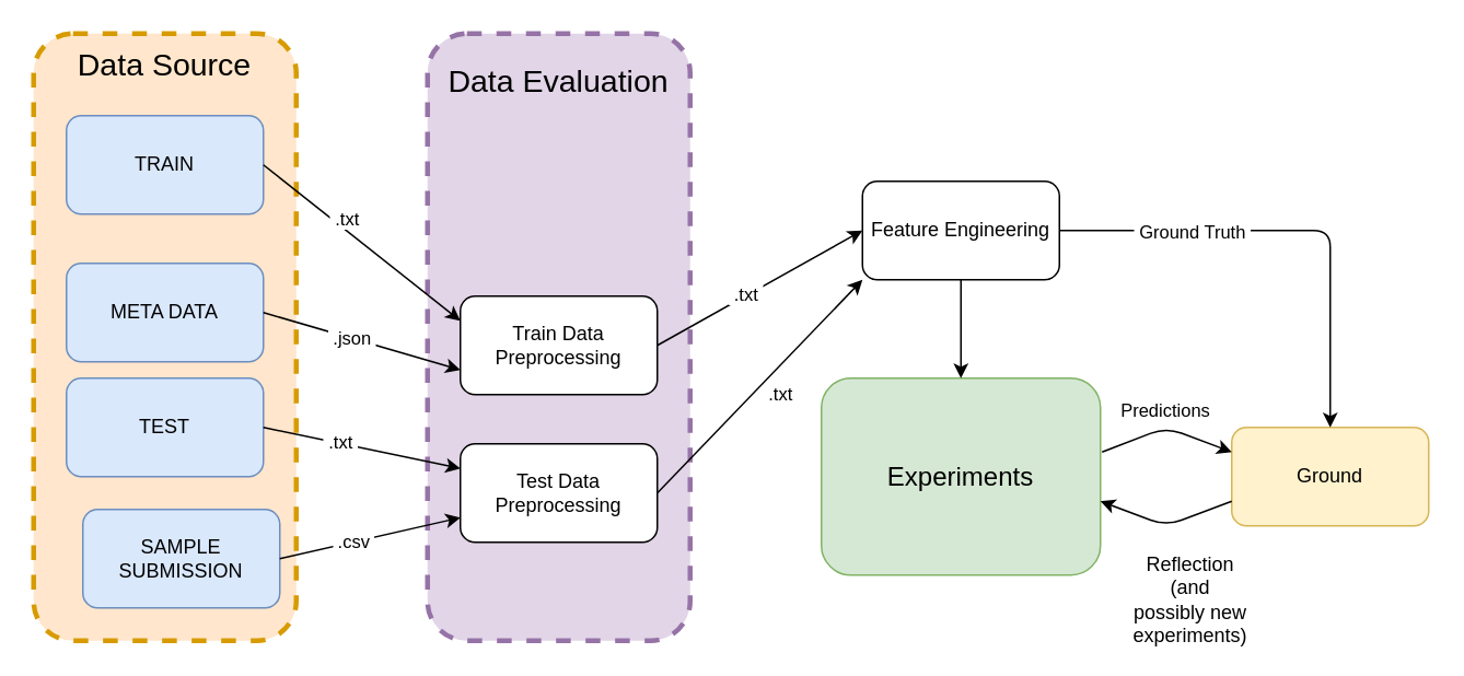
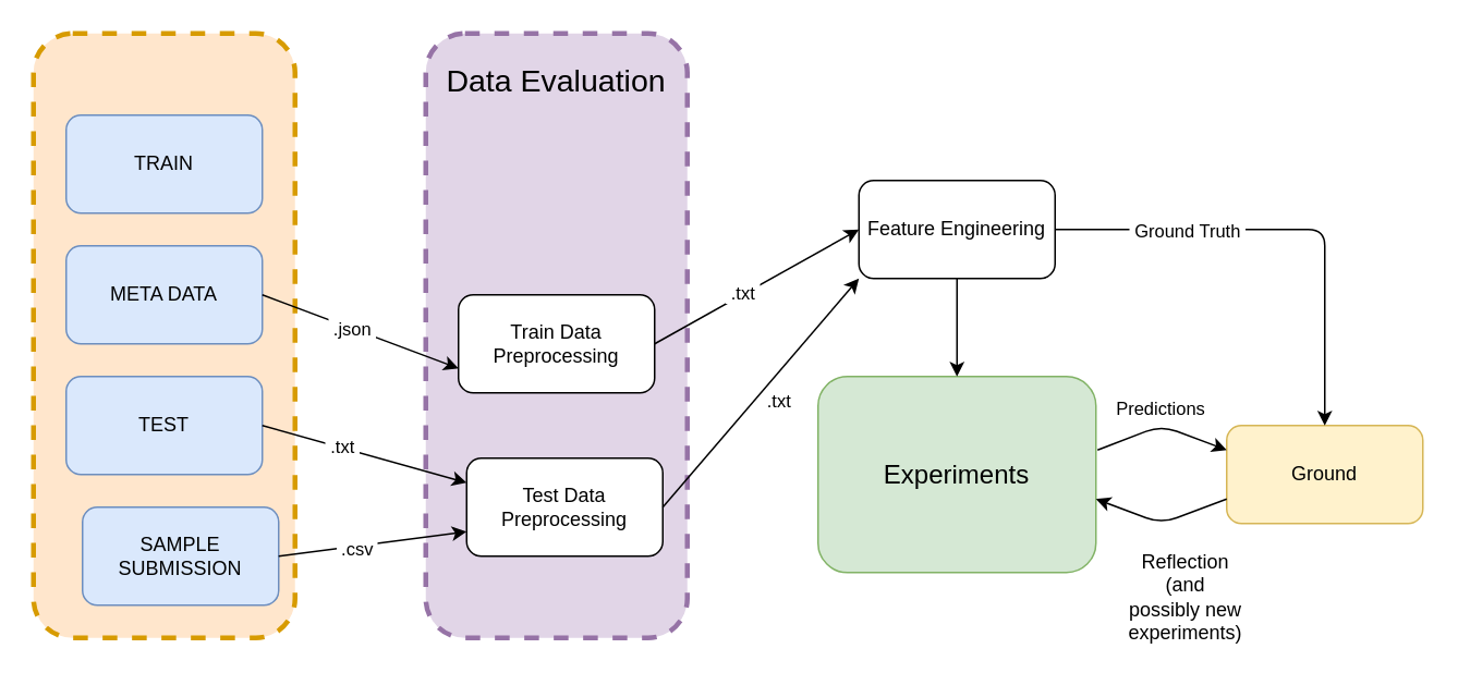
  <mxCell id="0" />
  <mxCell id="1" parent="0" />
  <mxCell id="2" value="" style="rounded=1;whiteSpace=wrap;html=1;dashed=1;fillColor=#e1d5e7;strokeColor=#9673a6;strokeWidth=3;" parent="1" vertex="1"><mxGeometry x="260" y="20" width="160" height="370" as="geometry" /></mxCell>
  <mxCell id="3" value="" style="rounded=1;whiteSpace=wrap;html=1;dashed=1;fillColor=#ffe6cc;strokeColor=#d79b00;strokeWidth=3;" parent="1" vertex="1"><mxGeometry x="20" y="20" width="160" height="370" as="geometry" /></mxCell>
  <mxCell id="4" value="&lt;font style=&quot;font-size: 16px&quot;&gt;Experiments&lt;/font&gt;" style="rounded=1;whiteSpace=wrap;html=1;fillColor=#d5e8d4;strokeColor=#82b366;" parent="1" vertex="1"><mxGeometry x="500" y="230" width="170" height="120" as="geometry" /></mxCell>
  <mxCell id="5" value="TRAIN" style="rounded=1;whiteSpace=wrap;html=1;fillColor=#dae8fc;strokeColor=#6c8ebf;" parent="1" vertex="1"><mxGeometry x="40" y="70" width="120" height="60" as="geometry" /></mxCell>
  <mxCell id="6" value="TEST" style="rounded=1;whiteSpace=wrap;html=1;fillColor=#dae8fc;strokeColor=#6c8ebf;" parent="1" vertex="1"><mxGeometry x="40" y="230" width="120" height="60" as="geometry" /></mxCell>
- <mxCell id="7" value="META DATA" style="rounded=1;whiteSpace=wrap;html=1;fillColor=#dae8fc;strokeColor=#6c8ebf;" parent="1" vertex="1"><mxGeometry x="40" y="160" width="120" height="60" as="geometry" /></mxCell>
+ <mxCell id="7" value="META DATA" style="rounded=1;whiteSpace=wrap;html=1;fillColor=#dae8fc;strokeColor=#6c8ebf;" parent="1" vertex="1"><mxGeometry x="40" y="150" width="120" height="60" as="geometry" /></mxCell>
  <mxCell id="8" value="SAMPLE SUBMISSION" style="rounded=1;whiteSpace=wrap;html=1;fillColor=#dae8fc;strokeColor=#6c8ebf;" parent="1" vertex="1"><mxGeometry x="50" y="310" width="120" height="60" as="geometry" /></mxCell>
- <mxCell id="9" value="" style="endArrow=classic;html=1;exitX=1;exitY=0.5;exitDx=0;exitDy=0;entryX=0;entryY=0.25;entryDx=0;entryDy=0;" parent="1" source="5" target="11" edge="1"><mxGeometry width="50" height="50" relative="1" as="geometry"><mxPoint x="330" y="260" as="sourcePoint" /><mxPoint x="220" y="100" as="targetPoint" /></mxGeometry></mxCell>
- <mxCell id="10" value="&amp;nbsp;.txt&amp;nbsp;" style="edgeLabel;html=1;align=center;verticalAlign=middle;resizable=0;points=[];" parent="9" vertex="1" connectable="0"><mxGeometry x="-0.378" relative="1" as="geometry"><mxPoint x="12.8" y="2.25" as="offset" /></mxGeometry></mxCell>
  <mxCell id="11" value="Train Data Preprocessing" style="rounded=1;whiteSpace=wrap;html=1;" parent="1" vertex="1"><mxGeometry x="280" y="180" width="120" height="60" as="geometry" /></mxCell>
  <mxCell id="12" value="" style="edgeStyle=orthogonalEdgeStyle;rounded=0;orthogonalLoop=1;jettySize=auto;html=1;" parent="1" source="13" target="4" edge="1"><mxGeometry relative="1" as="geometry" /></mxCell>
  <mxCell id="13" value="Feature Engineering" style="rounded=1;whiteSpace=wrap;html=1;" parent="1" vertex="1"><mxGeometry x="525" y="110" width="120" height="60" as="geometry" /></mxCell>
  <mxCell id="14" value="" style="endArrow=classic;html=1;exitX=1;exitY=0.5;exitDx=0;exitDy=0;entryX=0;entryY=0.5;entryDx=0;entryDy=0;" parent="1" source="11" target="13" edge="1"><mxGeometry width="50" height="50" relative="1" as="geometry"><mxPoint x="360" y="320" as="sourcePoint" /><mxPoint x="410" y="270" as="targetPoint" /></mxGeometry></mxCell>
  <mxCell id="15" value="&amp;nbsp;.txt&amp;nbsp;" style="edgeLabel;html=1;align=center;verticalAlign=middle;resizable=0;points=[];" parent="14" vertex="1" connectable="0"><mxGeometry x="-0.09" y="2" relative="1" as="geometry"><mxPoint x="-2" y="2" as="offset" /></mxGeometry></mxCell>
- <mxCell id="16" value="Test Data Preprocessing" style="rounded=1;whiteSpace=wrap;html=1;" parent="1" vertex="1"><mxGeometry x="280" y="270" width="120" height="60" as="geometry" /></mxCell>
+ <mxCell id="16" value="Test Data Preprocessing" style="rounded=1;whiteSpace=wrap;html=1;" parent="1" vertex="1"><mxGeometry x="285" y="280" width="120" height="60" as="geometry" /></mxCell>
  <mxCell id="17" value="" style="endArrow=classic;html=1;exitX=1;exitY=0.5;exitDx=0;exitDy=0;entryX=0;entryY=0.25;entryDx=0;entryDy=0;" parent="1" source="6" target="16" edge="1"><mxGeometry width="50" height="50" relative="1" as="geometry"><mxPoint x="310" y="320" as="sourcePoint" /><mxPoint x="360" y="270" as="targetPoint" /></mxGeometry></mxCell>
  <mxCell id="18" value="&amp;nbsp;.txt&amp;nbsp;" style="edgeLabel;html=1;align=center;verticalAlign=middle;resizable=0;points=[];" parent="17" vertex="1" connectable="0"><mxGeometry x="-0.235" y="1" relative="1" as="geometry"><mxPoint as="offset" /></mxGeometry></mxCell>
  <mxCell id="19" value="" style="endArrow=classic;html=1;exitX=1;exitY=0.5;exitDx=0;exitDy=0;entryX=0;entryY=0.75;entryDx=0;entryDy=0;" parent="1" source="8" target="16" edge="1"><mxGeometry width="50" height="50" relative="1" as="geometry"><mxPoint x="310" y="320" as="sourcePoint" /><mxPoint x="360" y="270" as="targetPoint" /></mxGeometry></mxCell>
  <mxCell id="20" value="&amp;nbsp;.csv&amp;nbsp;" style="edgeLabel;html=1;align=center;verticalAlign=middle;resizable=0;points=[];" parent="19" vertex="1" connectable="0"><mxGeometry x="0.03" y="-1" relative="1" as="geometry"><mxPoint x="-11.88" y="1.87" as="offset" /></mxGeometry></mxCell>
- <mxCell id="21" value="&lt;font style=&quot;font-size: 19px&quot;&gt;Data Source&lt;/font&gt;" style="text;html=1;strokeColor=none;fillColor=none;align=center;verticalAlign=middle;whiteSpace=wrap;rounded=0;dashed=1;" parent="1" vertex="1"><mxGeometry x="35" y="30" width="130" height="20" as="geometry" /></mxCell>
  <mxCell id="22" value="&lt;font style=&quot;font-size: 19px&quot;&gt;Data Evaluation&lt;/font&gt;" style="text;html=1;strokeColor=none;fillColor=none;align=center;verticalAlign=middle;whiteSpace=wrap;rounded=0;dashed=1;" parent="1" vertex="1"><mxGeometry x="260" y="40" width="160" height="20" as="geometry" /></mxCell>
  <mxCell id="23" value="" style="endArrow=classic;html=1;exitX=1;exitY=0.5;exitDx=0;exitDy=0;entryX=0;entryY=0.75;entryDx=0;entryDy=0;" parent="1" source="7" target="11" edge="1"><mxGeometry width="50" height="50" relative="1" as="geometry"><mxPoint x="360" y="210" as="sourcePoint" /><mxPoint x="410" y="160" as="targetPoint" /></mxGeometry></mxCell>
  <mxCell id="24" value="&amp;nbsp;.json&amp;nbsp;" style="edgeLabel;html=1;align=center;verticalAlign=middle;resizable=0;points=[];" parent="23" vertex="1" connectable="0"><mxGeometry x="-0.101" relative="1" as="geometry"><mxPoint as="offset" /></mxGeometry></mxCell>
  <mxCell id="25" value="Ground" style="rounded=1;whiteSpace=wrap;html=1;fillColor=#fff2cc;strokeColor=#d6b656;" parent="1" vertex="1"><mxGeometry x="750" y="260" width="120" height="60" as="geometry" /></mxCell>
  <mxCell id="26" value="" style="endArrow=classic;html=1;entryX=0;entryY=0.25;entryDx=0;entryDy=0;" parent="1" target="25" edge="1"><mxGeometry width="50" height="50" relative="1" as="geometry"><mxPoint x="671" y="275" as="sourcePoint" /><mxPoint x="410" y="190" as="targetPoint" /><Array as="points"><mxPoint x="710" y="260" /></Array></mxGeometry></mxCell>
  <mxCell id="27" value="" style="endArrow=classic;html=1;exitX=0;exitY=0.75;exitDx=0;exitDy=0;" parent="1" source="25" edge="1"><mxGeometry width="50" height="50" relative="1" as="geometry"><mxPoint x="360" y="240" as="sourcePoint" /><mxPoint x="670" y="305" as="targetPoint" /><Array as="points"><mxPoint x="710" y="320" /></Array></mxGeometry></mxCell>
  <mxCell id="28" value="" style="endArrow=classic;html=1;exitX=1;exitY=0.5;exitDx=0;exitDy=0;entryX=0.5;entryY=0;entryDx=0;entryDy=0;" parent="1" source="13" target="25" edge="1"><mxGeometry width="50" height="50" relative="1" as="geometry"><mxPoint x="360" y="240" as="sourcePoint" /><mxPoint x="410" y="190" as="targetPoint" /><Array as="points"><mxPoint x="810" y="140" /></Array></mxGeometry></mxCell>
  <mxCell id="29" value="&amp;nbsp;Ground Truth&amp;nbsp;" style="edgeLabel;html=1;align=center;verticalAlign=middle;resizable=0;points=[];" parent="28" vertex="1" connectable="0"><mxGeometry x="-0.442" relative="1" as="geometry"><mxPoint as="offset" /></mxGeometry></mxCell>
  <mxCell id="30" value="&lt;font style=&quot;font-size: 11px&quot;&gt;Predictions&lt;/font&gt;" style="text;html=1;strokeColor=none;fillColor=none;align=center;verticalAlign=middle;whiteSpace=wrap;rounded=0;" parent="1" vertex="1"><mxGeometry x="690" y="240" width="40" height="20" as="geometry" /></mxCell>
  <mxCell id="31" value="Reflection (and possibly new experiments)" style="text;html=1;strokeColor=none;fillColor=none;align=center;verticalAlign=middle;whiteSpace=wrap;rounded=0;" parent="1" vertex="1"><mxGeometry x="695" y="355" width="60" height="20" as="geometry" /></mxCell>
  <mxCell id="32" value="" style="endArrow=classic;html=1;entryX=0;entryY=1;entryDx=0;entryDy=0;exitX=1;exitY=0.5;exitDx=0;exitDy=0;" edge="1" parent="1" source="16" target="13"><mxGeometry width="50" height="50" relative="1" as="geometry"><mxPoint x="430" y="450" as="sourcePoint" /><mxPoint x="480" y="400" as="targetPoint" /></mxGeometry></mxCell>
  <mxCell id="33" value=".txt" style="edgeLabel;html=1;align=center;verticalAlign=middle;resizable=0;points=[];" vertex="1" connectable="0" parent="32"><mxGeometry x="0.184" relative="1" as="geometry"><mxPoint y="17" as="offset" /></mxGeometry></mxCell>
